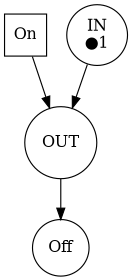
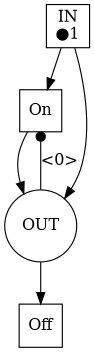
  digraph {
    node [shape=square]
    n1 [label=On]
-   n2 [label=Off shape=circle]
-   n3 [label="IN\n●1" shape=circle]
+   n2 [label=Off]
+   n3 [label="IN\n●1"]
    n4 [label=OUT shape=circle]
    subgraph sub_1 {
      n1
      n2
    }
    subgraph sub_2 {
      n3
      n4
    }
    n1 -> n4
+   n3 -> n1
    n3 -> n4
+   n4 -> n1 [arrowhead=dot label="<0>"]
    n4 -> n2
  }
